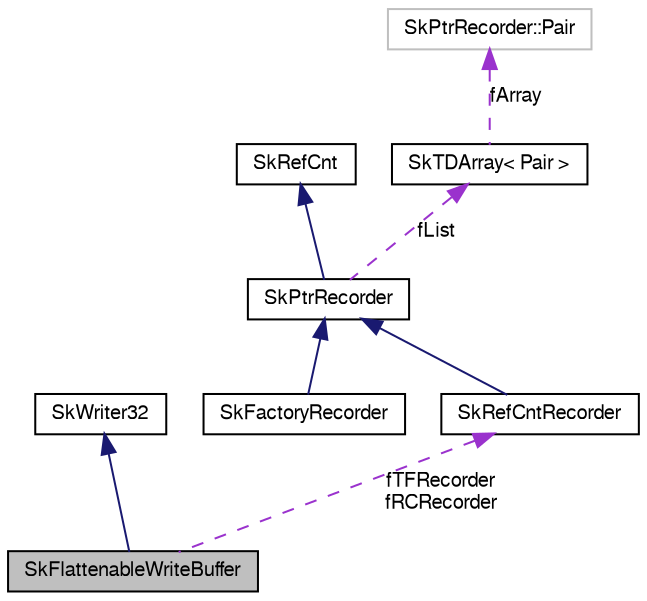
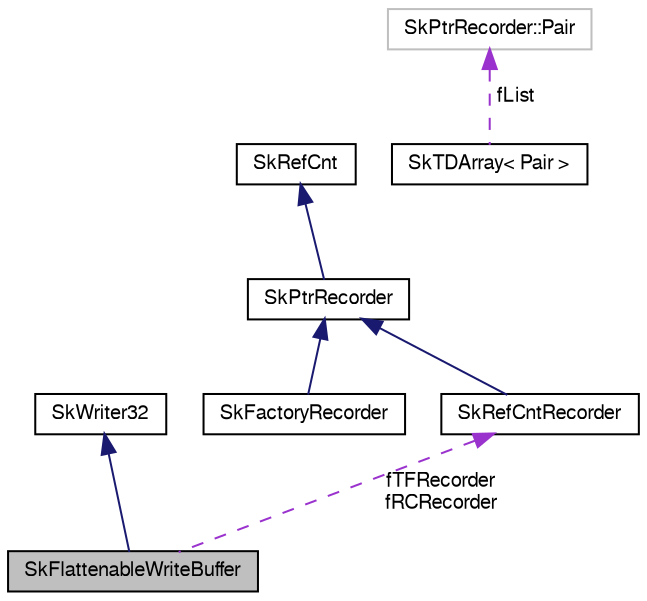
  digraph {
    node [color=black fillcolor=white fontname=FreeSans fontsize=10 shape=record style=filled]
    edge [color=midnightblue dir=back fontname=FreeSans fontsize=10 labelfontname=FreeSans labelfontsize=10 style=solid]
    n1 [fillcolor=grey75 fontcolor=black height=0.2 label=SkFlattenableWriteBuffer width=0.4]
    n2 [height=0.2 label=SkWriter32 width=0.4]
    n3 [height=0.2 label=SkFactoryRecorder width=0.4]
    n4 [height=0.2 label=SkPtrRecorder width=0.4]
    n5 [height=0.2 label=SkRefCntRecorder width=0.4]
    n6 [height=0.2 label=SkRefCnt width=0.4]
    n7 [height=0.2 label="SkTDArray\< Pair \>" width=0.4]
    n8 [color=grey75 height=0.2 label="SkPtrRecorder::Pair" width=0.4]
    n2 -> n1
    n4 -> n3
    n4 -> n5
    n5 -> n1 [color=darkorchid3 label="fTFRecorder\nfRCRecorder" style=dashed]
    n6 -> n4
-   n7 -> n4 [color=darkorchid3 label=fList style=dashed]
-   n8 -> n7 [color=darkorchid3 label=fArray style=dashed]
+   n8 -> n7 [color=darkorchid3 label=fList style=dashed]
  }
